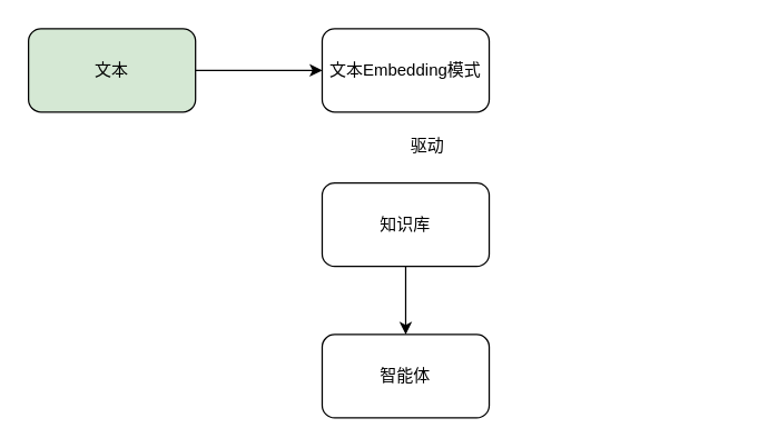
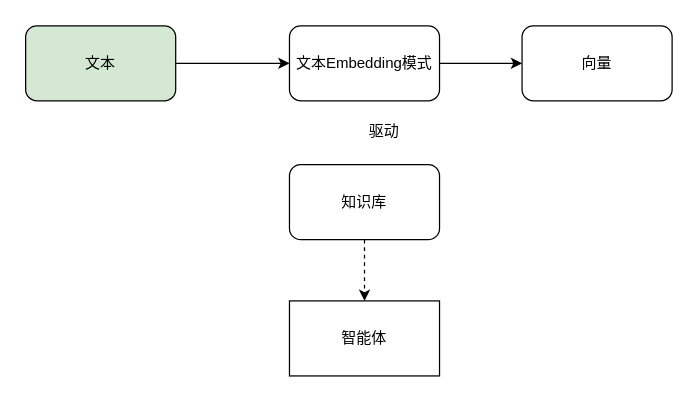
  <mxCell id="0" />
  <mxCell id="1" parent="0" />
  <mxCell id="2" value="文本Embedding模式" style="rounded=1;whiteSpace=wrap;html=1;" vertex="1" parent="1"><mxGeometry x="231" y="20" width="120" height="60" as="geometry" /></mxCell>
  <mxCell id="3" value="文本" style="rounded=1;whiteSpace=wrap;html=1;fillColor=#d5e8d4;" vertex="1" parent="1"><mxGeometry x="20" y="20" width="120" height="60" as="geometry" /></mxCell>
  <mxCell id="4" value="" style="endArrow=classic;html=1;rounded=0;exitX=1;exitY=0.5;exitDx=0;exitDy=0;entryX=0;entryY=0.5;entryDx=0;entryDy=0;" edge="1" parent="1" source="3" target="2"><mxGeometry width="50" height="50" relative="1" as="geometry"><mxPoint x="327" y="250" as="sourcePoint" /><mxPoint x="377" y="200" as="targetPoint" /></mxGeometry></mxCell>
+ <mxCell id="5" value="向量" style="rounded=1;whiteSpace=wrap;html=1;" vertex="1" parent="1"><mxGeometry x="417" y="20" width="120" height="60" as="geometry" /></mxCell>
+ <mxCell id="6" value="" style="endArrow=classic;html=1;rounded=0;exitX=1;exitY=0.5;exitDx=0;exitDy=0;entryX=0;entryY=0.5;entryDx=0;entryDy=0;" edge="1" parent="1" source="2" target="5"><mxGeometry width="50" height="50" relative="1" as="geometry"><mxPoint x="139" y="60" as="sourcePoint" /><mxPoint x="227" y="60" as="targetPoint" /></mxGeometry></mxCell>
  <mxCell id="7" value="知识库" style="rounded=1;whiteSpace=wrap;html=1;" vertex="1" parent="1"><mxGeometry x="231" y="131" width="120" height="60" as="geometry" /></mxCell>
- <mxCell id="8" value="智能体" style="rounded=1;whiteSpace=wrap;html=1;" vertex="1" parent="1"><mxGeometry x="231" y="240" width="120" height="60" as="geometry" /></mxCell>
- <mxCell id="9" value="" style="endArrow=classic;html=1;rounded=0;" edge="1" parent="1" source="7" target="8"><mxGeometry width="50" height="50" relative="1" as="geometry"><mxPoint x="287" y="90" as="sourcePoint" /><mxPoint x="287" y="158" as="targetPoint" /></mxGeometry></mxCell>
+ <mxCell id="8" value="智能体" style="whiteSpace=wrap;html=1;rounded=0;" vertex="1" parent="1"><mxGeometry x="231" y="240" width="120" height="60" as="geometry" /></mxCell>
+ <mxCell id="9" value="" style="endArrow=classic;html=1;rounded=0;dashed=1;" edge="1" parent="1" source="7" target="8"><mxGeometry width="50" height="50" relative="1" as="geometry"><mxPoint x="287" y="90" as="sourcePoint" /><mxPoint x="287" y="158" as="targetPoint" /></mxGeometry></mxCell>
  <mxCell id="10" value="驱动" style="text;html=1;align=center;verticalAlign=middle;whiteSpace=wrap;rounded=0;" vertex="1" parent="1"><mxGeometry x="277" y="90" width="60" height="30" as="geometry" /></mxCell>
